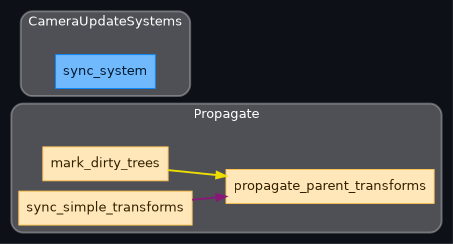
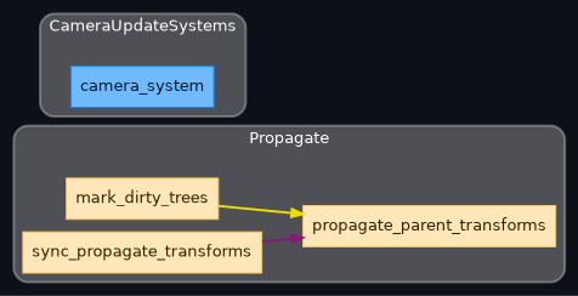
  digraph {
    bgcolor="#0d1117"
    compound=true
    fontname=Helvetica
    nodesep=0.15
    rankdir=LR
    splines=spline
    node [shape=box style=filled color="#ffc453" fillcolor="#ffe7b9" fontcolor="#322100" fontname=Helvetica penwidth=1]
    edge [penwidth=2]
    "set_marker_node_Set(SystemSetKey(2v1))" [shape=point style=invis color="" fillcolor="" fontcolor="" fontname="" penwidth=""]
    n2 [label=mark_dirty_trees]
    n3 [label=propagate_parent_transforms]
-   n4 [label=sync_simple_transforms]
+   n4 [label=sync_propagate_transforms]
    "set_marker_node_Set(SystemSetKey(6v1))" [shape=point style=invis color="" fillcolor="" fontcolor="" fontname="" penwidth=""]
-   n6 [color="#0c88f9" fillcolor="#70b9fc" fontcolor="#011a31" label=sync_system]
+   n6 [color="#0c88f9" fillcolor="#70b9fc" fontcolor="#011a31" label=camera_system]
    subgraph cluster_1 {
      color="#ffffff50"
      fillcolor="#ffffff44"
      fontcolor="#ffffff"
      label=Propagate
      penwidth=2
      style="rounded,filled"
      "set_marker_node_Set(SystemSetKey(2v1))"
      n2
      n3
      n4
    }
    subgraph cluster_2 {
      color="#ffffff50"
      fillcolor="#ffffff44"
      fontcolor="#ffffff"
      label=CameraUpdateSystems
      penwidth=2
      style="rounded,filled"
      "set_marker_node_Set(SystemSetKey(6v1))"
      n6
    }
    n2 -> n3 [color="#eede00"]
    n4 -> n3 [color="#881877"]
  }
